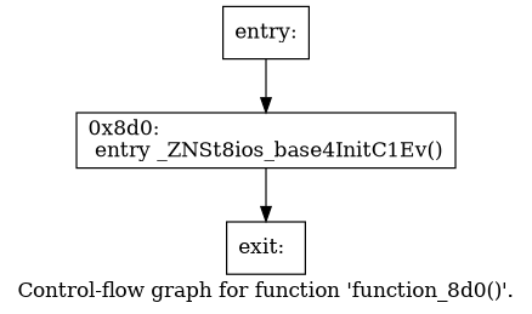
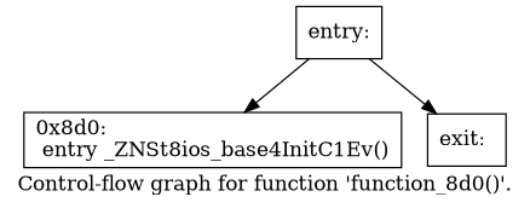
  digraph {
    label="Control-flow graph for function 'function_8d0()'."
    node [shape=record]
    n1 [label="{entry:\l}"]
    n2 [label="{0x8d0:\l  entry _ZNSt8ios_base4InitC1Ev()\l}"]
    n3 [label="{exit:\l}"]
    n1 -> n2
-   n2 -> n3
+   n1 -> n3
  }
